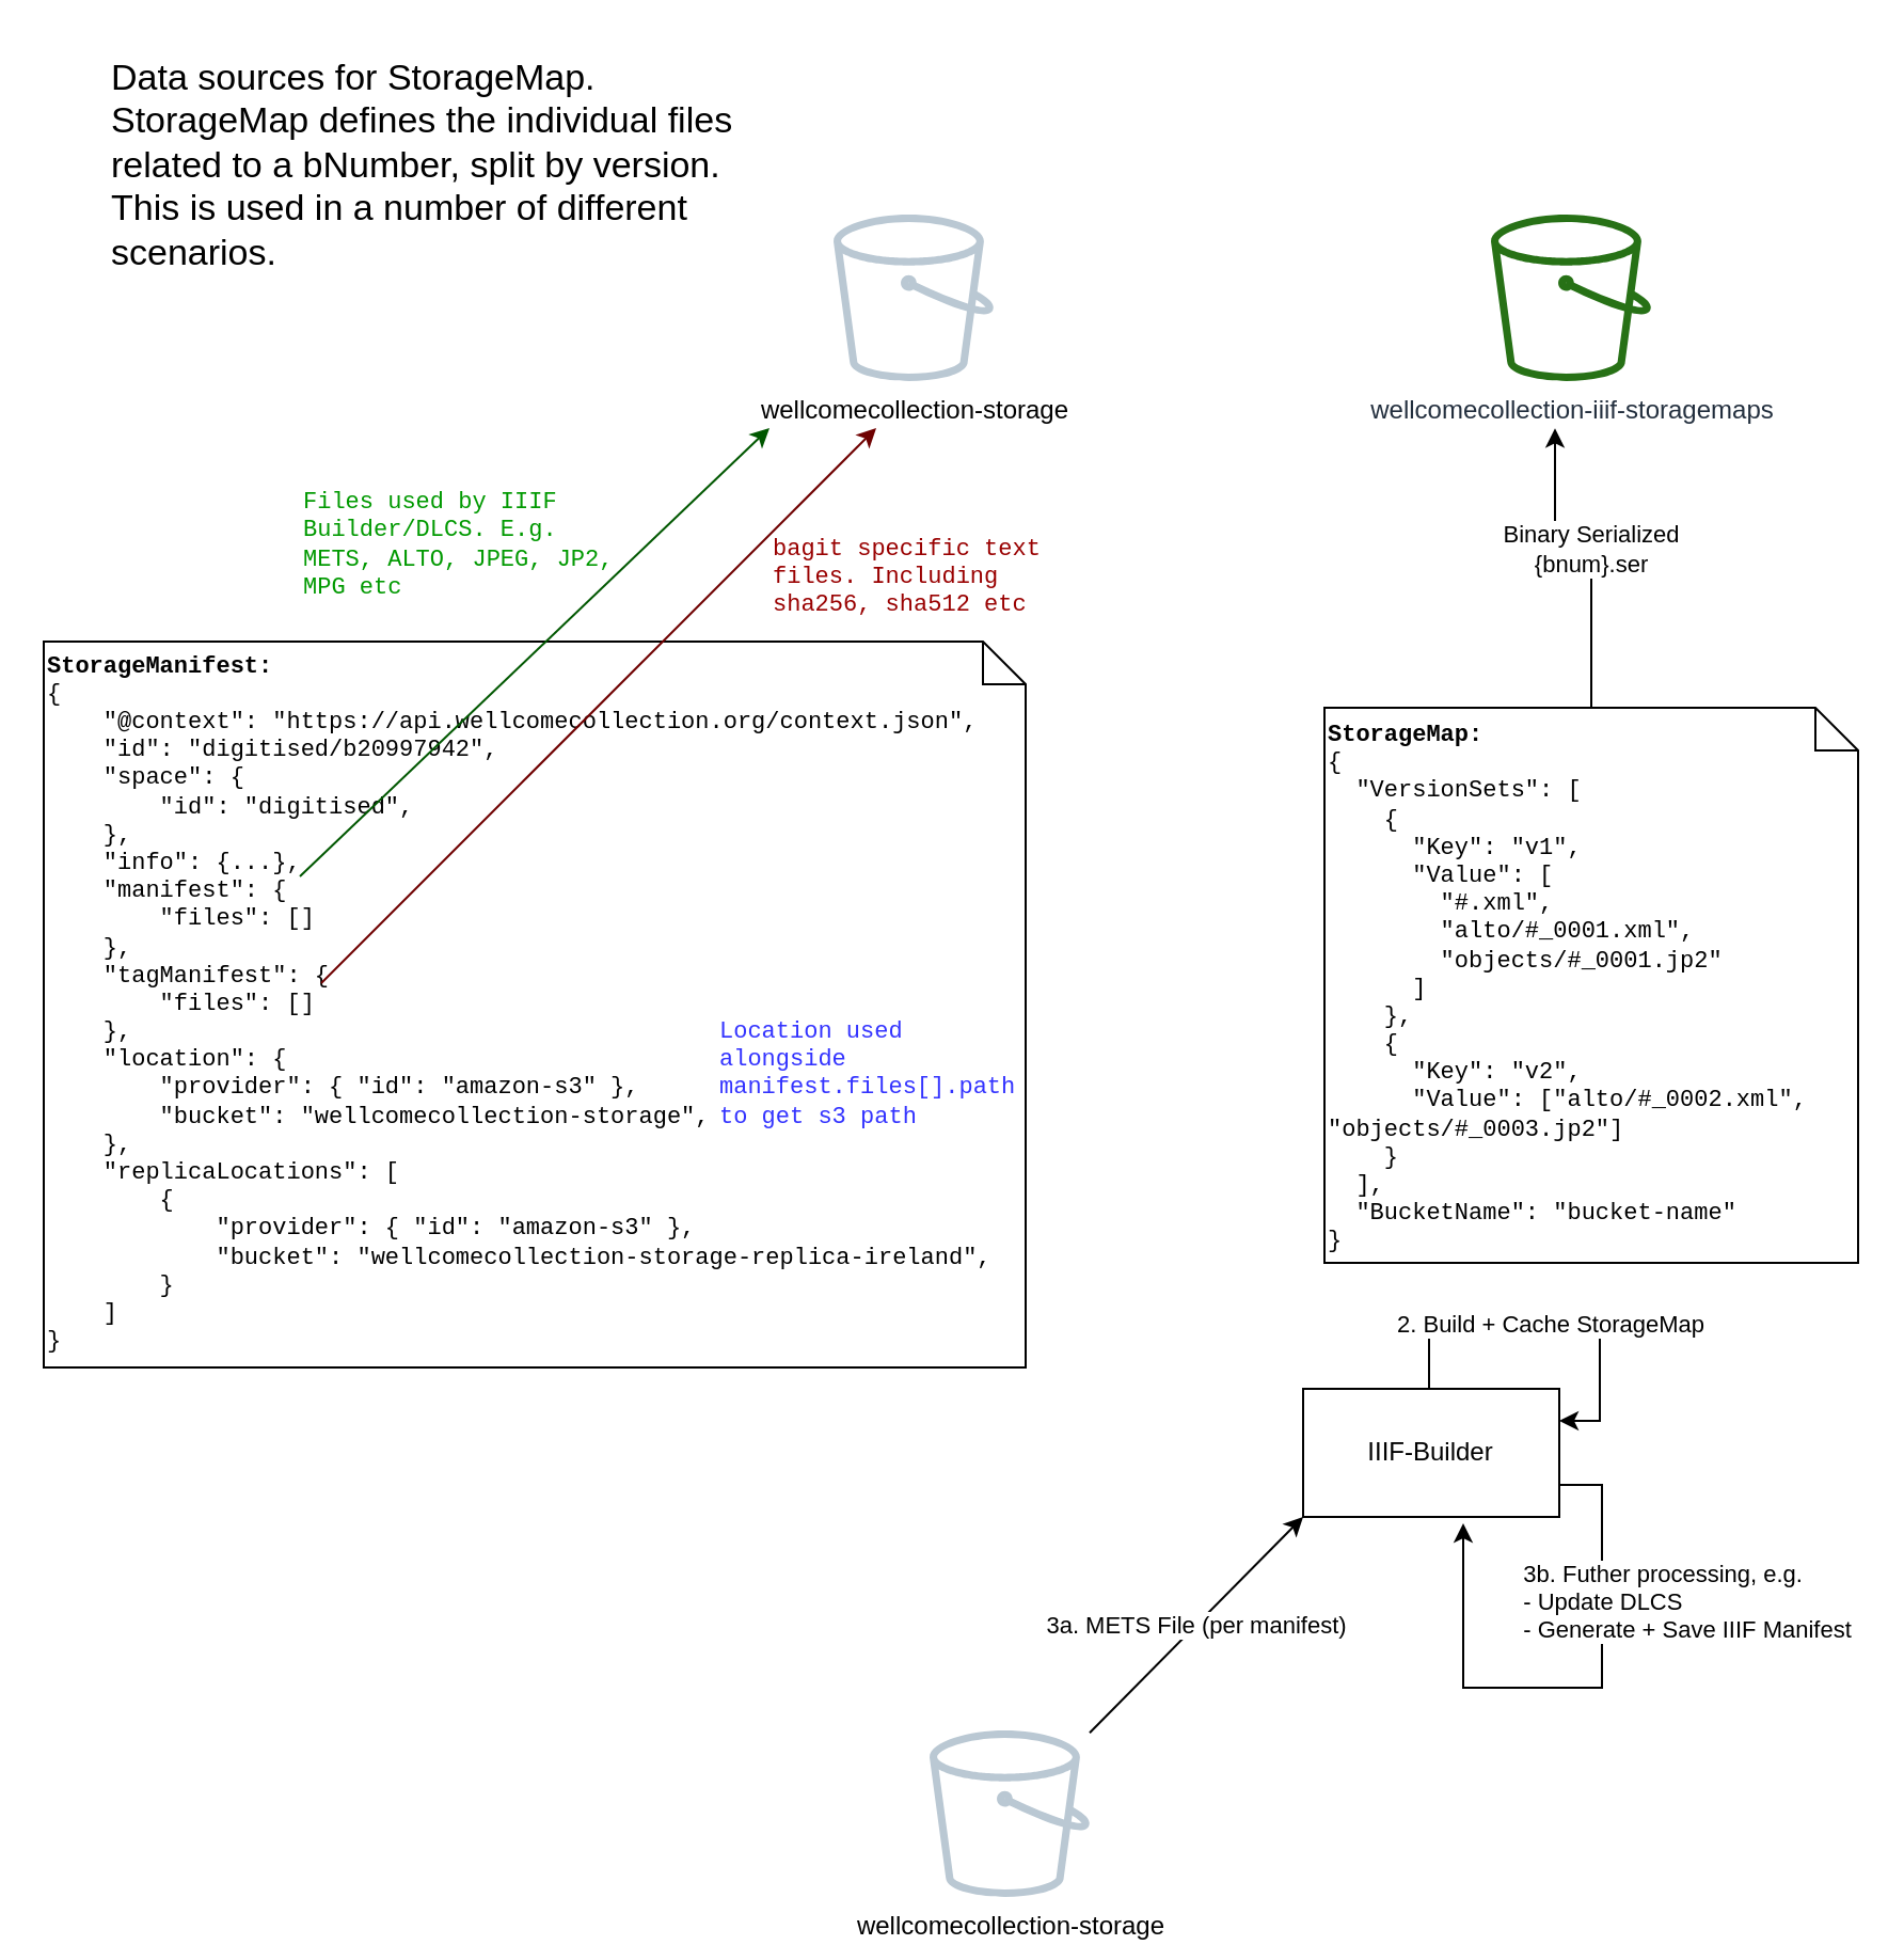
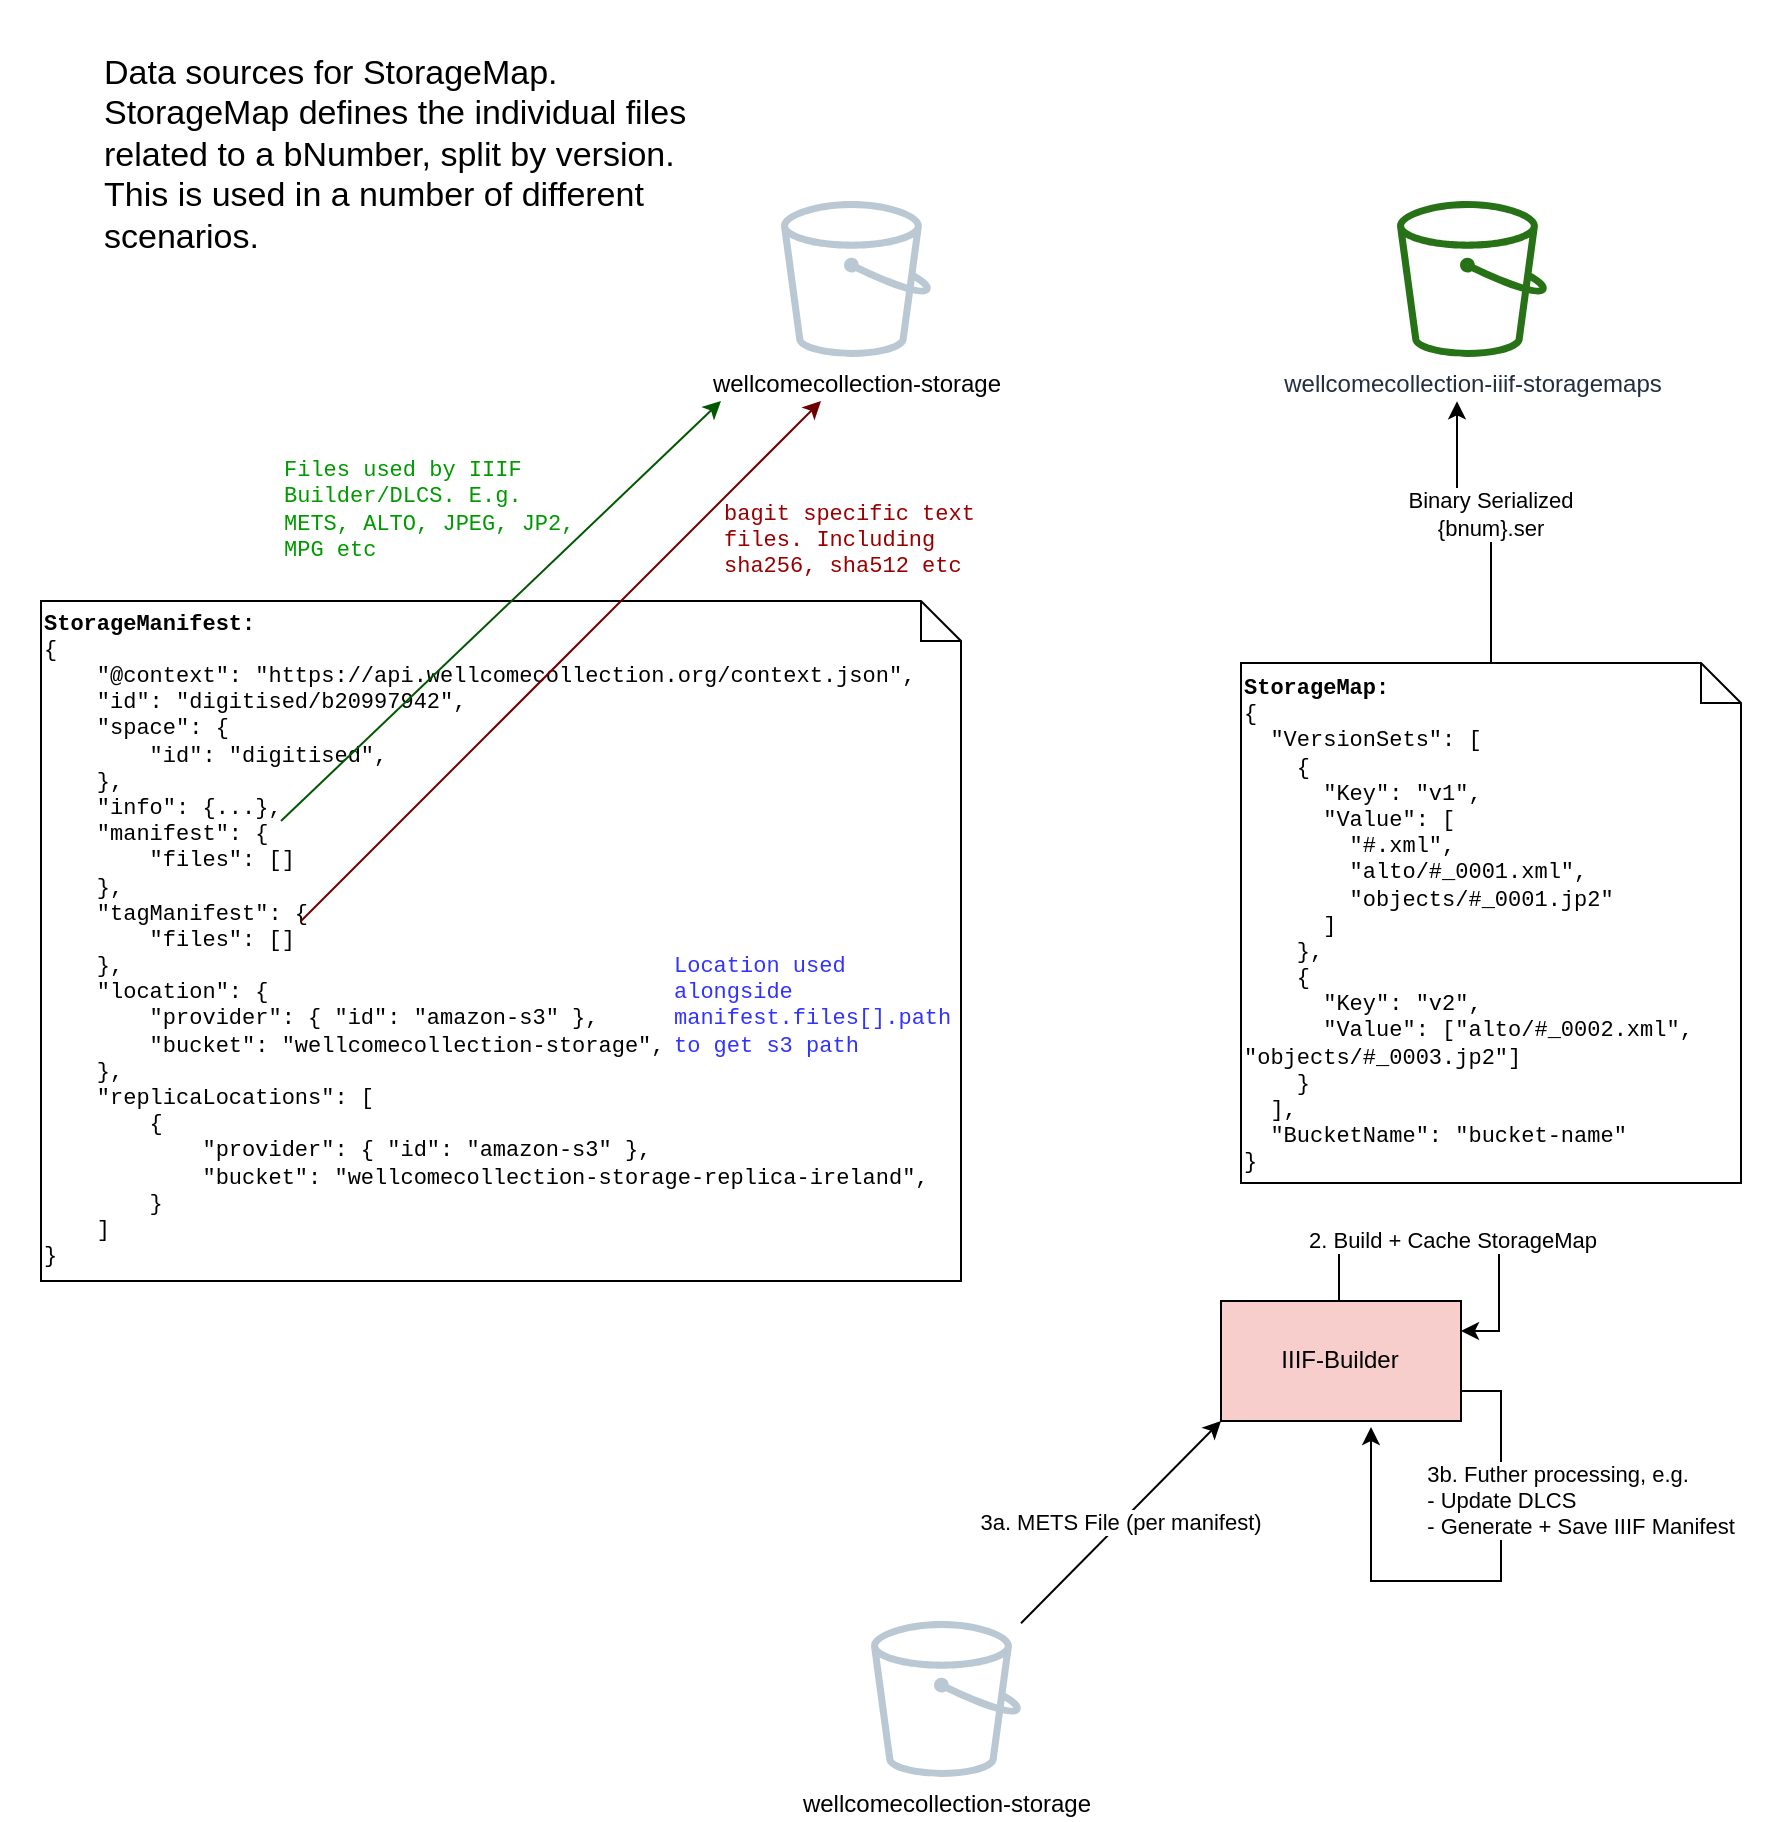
  <mxCell id="0" />
  <mxCell id="1" parent="0" />
- <mxCell id="2" value="IIIF-Builder" style="rounded=0;whiteSpace=wrap;html=1;" vertex="1" parent="1"><mxGeometry x="610" y="650" width="120" height="60" as="geometry" /></mxCell>
+ <mxCell id="2" value="IIIF-Builder" style="rounded=0;whiteSpace=wrap;html=1;fillColor=#f8cecc;" vertex="1" parent="1"><mxGeometry x="610" y="650" width="120" height="60" as="geometry" /></mxCell>
  <mxCell id="3" value="&lt;div style=&quot;font-size: 11px&quot;&gt;&lt;b&gt;StorageManifest:&lt;/b&gt;&lt;/div&gt;&lt;div style=&quot;font-size: 11px&quot;&gt;{&lt;/div&gt;&lt;div style=&quot;font-size: 11px&quot;&gt;&amp;nbsp; &amp;nbsp; &quot;@context&quot;: &quot;https://api.wellcomecollection.org/context.json&quot;,&lt;/div&gt;&lt;div style=&quot;font-size: 11px&quot;&gt;&amp;nbsp; &amp;nbsp; &quot;id&quot;: &quot;digitised/b20997942&quot;,&lt;/div&gt;&lt;div style=&quot;font-size: 11px&quot;&gt;&amp;nbsp; &amp;nbsp; &quot;space&quot;: {&lt;/div&gt;&lt;div style=&quot;font-size: 11px&quot;&gt;&amp;nbsp; &amp;nbsp; &amp;nbsp; &amp;nbsp; &quot;id&quot;: &quot;digitised&quot;,&lt;/div&gt;&lt;div style=&quot;font-size: 11px&quot;&gt;&amp;nbsp; &amp;nbsp; },&lt;/div&gt;&lt;div style=&quot;font-size: 11px&quot;&gt;&amp;nbsp; &amp;nbsp; &quot;info&quot;: {...},&lt;/div&gt;&lt;div style=&quot;font-size: 11px&quot;&gt;&amp;nbsp; &amp;nbsp; &quot;manifest&quot;: {&lt;/div&gt;&lt;div style=&quot;font-size: 11px&quot;&gt;&amp;nbsp; &amp;nbsp; &amp;nbsp; &amp;nbsp; &quot;files&quot;: []&lt;/div&gt;&lt;div style=&quot;font-size: 11px&quot;&gt;&amp;nbsp; &amp;nbsp; },&lt;/div&gt;&lt;div style=&quot;font-size: 11px&quot;&gt;&amp;nbsp; &amp;nbsp; &quot;tagManifest&quot;: {&lt;/div&gt;&lt;div style=&quot;font-size: 11px&quot;&gt;&amp;nbsp; &amp;nbsp; &amp;nbsp; &amp;nbsp; &quot;files&quot;: []&lt;/div&gt;&lt;div style=&quot;font-size: 11px&quot;&gt;&amp;nbsp; &amp;nbsp; },&lt;/div&gt;&lt;div style=&quot;font-size: 11px&quot;&gt;&amp;nbsp; &amp;nbsp; &quot;location&quot;: {&lt;/div&gt;&lt;div style=&quot;font-size: 11px&quot;&gt;&amp;nbsp; &amp;nbsp; &amp;nbsp; &amp;nbsp; &quot;provider&quot;: { &quot;id&quot;: &quot;amazon-s3&quot; },&lt;/div&gt;&lt;div style=&quot;font-size: 11px&quot;&gt;&amp;nbsp; &amp;nbsp; &amp;nbsp; &amp;nbsp; &quot;bucket&quot;: &quot;wellcomecollection-storage&quot;,&lt;/div&gt;&lt;div style=&quot;font-size: 11px&quot;&gt;&amp;nbsp; &amp;nbsp; },&lt;/div&gt;&lt;div style=&quot;font-size: 11px&quot;&gt;&amp;nbsp; &amp;nbsp; &quot;replicaLocations&quot;: [&lt;/div&gt;&lt;div style=&quot;font-size: 11px&quot;&gt;&amp;nbsp; &amp;nbsp; &amp;nbsp; &amp;nbsp; {&lt;/div&gt;&lt;div style=&quot;font-size: 11px&quot;&gt;&amp;nbsp; &amp;nbsp; &amp;nbsp; &amp;nbsp; &amp;nbsp; &amp;nbsp; &quot;provider&quot;: { &quot;id&quot;: &quot;amazon-s3&quot; },&lt;/div&gt;&lt;div style=&quot;font-size: 11px&quot;&gt;&amp;nbsp; &amp;nbsp; &amp;nbsp; &amp;nbsp; &amp;nbsp; &amp;nbsp; &quot;bucket&quot;: &quot;wellcomecollection-storage-replica-ireland&quot;,&lt;/div&gt;&lt;div style=&quot;font-size: 11px&quot;&gt;&amp;nbsp; &amp;nbsp; &amp;nbsp; &amp;nbsp; }&lt;/div&gt;&lt;div style=&quot;font-size: 11px&quot;&gt;&amp;nbsp; &amp;nbsp; ]&lt;/div&gt;&lt;div style=&quot;font-size: 11px&quot;&gt;}&lt;/div&gt;" style="shape=note;size=20;whiteSpace=wrap;html=1;align=left;fontFamily=Courier New;fontSize=11;" vertex="1" parent="1"><mxGeometry x="20" y="300" width="460" height="340" as="geometry" /></mxCell>
  <mxCell id="4" value="wellcomecollection-storage" style="outlineConnect=0;fillColor=#bac8d3;strokeColor=#23445d;dashed=0;verticalLabelPosition=bottom;verticalAlign=top;align=center;html=1;fontSize=12;fontStyle=0;aspect=fixed;pointerEvents=1;shape=mxgraph.aws4.bucket;" vertex="1" parent="1"><mxGeometry x="390" y="100" width="75" height="78" as="geometry" /></mxCell>
  <mxCell id="5" value="" style="endArrow=classic;html=1;fontFamily=Courier New;fontSize=11;fillColor=#008a00;strokeColor=#005700;" edge="1" parent="1"><mxGeometry width="50" height="50" relative="1" as="geometry"><mxPoint x="140" y="410" as="sourcePoint" /><mxPoint x="360" y="200" as="targetPoint" /></mxGeometry></mxCell>
  <mxCell id="6" value="" style="endArrow=classic;html=1;fontFamily=Courier New;fontSize=11;fillColor=#a20025;strokeColor=#6F0000;" edge="1" parent="1"><mxGeometry width="50" height="50" relative="1" as="geometry"><mxPoint x="150" y="460" as="sourcePoint" /><mxPoint x="410" y="200" as="targetPoint" /></mxGeometry></mxCell>
  <mxCell id="7" value="Files used by IIIF Builder/DLCS. E.g. METS, ALTO, JPEG, JP2, MPG etc" style="text;html=1;align=left;verticalAlign=middle;whiteSpace=wrap;rounded=0;fontFamily=Courier New;fontSize=11;fontColor=#009900;" vertex="1" parent="1"><mxGeometry x="140" y="230" width="150" height="50" as="geometry" /></mxCell>
  <mxCell id="8" value="bagit specific text files. Including sha256, sha512 etc" style="text;html=1;align=left;verticalAlign=middle;whiteSpace=wrap;rounded=0;fontFamily=Courier New;fontSize=11;fontColor=#990000;" vertex="1" parent="1"><mxGeometry x="360" y="260" width="150" height="20" as="geometry" /></mxCell>
  <mxCell id="9" value="Location used alongside manifest.files[].path to get s3 path" style="text;html=1;align=left;verticalAlign=top;whiteSpace=wrap;rounded=0;fontFamily=Courier New;fontSize=11;fontColor=#3333FF;" vertex="1" parent="1"><mxGeometry x="335" y="470" width="150" height="80" as="geometry" /></mxCell>
  <mxCell id="10" value="2. Build + Cache StorageMap" style="edgeStyle=orthogonalEdgeStyle;rounded=0;orthogonalLoop=1;jettySize=auto;html=1;exitX=0.5;exitY=0;exitDx=0;exitDy=0;entryX=1;entryY=0.25;entryDx=0;entryDy=0;fontFamily=Helvetica;fontSize=11;fontColor=#000000;" edge="1" parent="1" source="2" target="2"><mxGeometry relative="1" as="geometry"><Array as="points"><mxPoint x="669" y="620" /><mxPoint x="749" y="620" /><mxPoint x="749" y="665" /></Array></mxGeometry></mxCell>
  <mxCell id="11" value="Binary Serialized&lt;br&gt;{bnum}.ser" style="edgeStyle=orthogonalEdgeStyle;rounded=0;orthogonalLoop=1;jettySize=auto;html=1;exitX=0.5;exitY=0;exitDx=0;exitDy=0;exitPerimeter=0;entryX=0.4;entryY=1.284;entryDx=0;entryDy=0;entryPerimeter=0;fontFamily=Helvetica;fontSize=11;fontColor=#000000;" edge="1" parent="1" source="12" target="13"><mxGeometry relative="1" as="geometry" /></mxCell>
  <mxCell id="12" value="&lt;div style=&quot;font-size: 11px&quot;&gt;&lt;b&gt;StorageMap:&lt;/b&gt;&lt;br&gt;&lt;/div&gt;&lt;div style=&quot;font-size: 11px&quot;&gt;{&lt;/div&gt;&lt;div style=&quot;font-size: 11px&quot;&gt;&amp;nbsp; &quot;VersionSets&quot;: [&lt;/div&gt;&lt;div style=&quot;font-size: 11px&quot;&gt;&amp;nbsp; &amp;nbsp; {&lt;/div&gt;&lt;div style=&quot;font-size: 11px&quot;&gt;&amp;nbsp; &amp;nbsp; &amp;nbsp; &quot;Key&quot;: &quot;v1&quot;,&lt;/div&gt;&lt;div style=&quot;font-size: 11px&quot;&gt;&amp;nbsp; &amp;nbsp; &amp;nbsp; &quot;Value&quot;: [&lt;/div&gt;&lt;div style=&quot;font-size: 11px&quot;&gt;&amp;nbsp; &amp;nbsp; &amp;nbsp; &amp;nbsp; &quot;#.xml&quot;,&lt;/div&gt;&lt;div style=&quot;font-size: 11px&quot;&gt;&amp;nbsp; &amp;nbsp; &amp;nbsp; &amp;nbsp; &quot;alto/#_0001.xml&quot;,&lt;/div&gt;&lt;div style=&quot;font-size: 11px&quot;&gt;&amp;nbsp; &amp;nbsp; &amp;nbsp; &amp;nbsp; &quot;objects/#_0001.jp2&quot;&lt;/div&gt;&lt;div style=&quot;font-size: 11px&quot;&gt;&amp;nbsp; &amp;nbsp; &amp;nbsp; ]&lt;/div&gt;&lt;div style=&quot;font-size: 11px&quot;&gt;&amp;nbsp; &amp;nbsp; },&lt;/div&gt;&lt;div style=&quot;font-size: 11px&quot;&gt;&amp;nbsp; &amp;nbsp; {&lt;/div&gt;&lt;div style=&quot;font-size: 11px&quot;&gt;&amp;nbsp; &amp;nbsp; &amp;nbsp; &quot;Key&quot;: &quot;v2&quot;,&lt;/div&gt;&lt;div style=&quot;font-size: 11px&quot;&gt;&amp;nbsp; &amp;nbsp; &amp;nbsp; &quot;Value&quot;: [&quot;alto/#_0002.xml&quot;, &quot;objects/#_0003.jp2&quot;]&lt;/div&gt;&lt;div style=&quot;font-size: 11px&quot;&gt;&amp;nbsp; &amp;nbsp; }&lt;/div&gt;&lt;div style=&quot;font-size: 11px&quot;&gt;&amp;nbsp; ],&lt;/div&gt;&lt;div style=&quot;font-size: 11px&quot;&gt;&amp;nbsp; &quot;BucketName&quot;: &quot;bucket-name&quot;&lt;/div&gt;&lt;div style=&quot;font-size: 11px&quot;&gt;}&lt;/div&gt;&lt;div style=&quot;font-size: 11px&quot;&gt;&lt;br style=&quot;font-size: 11px&quot;&gt;&lt;/div&gt;" style="shape=note;size=20;whiteSpace=wrap;html=1;fontFamily=Courier New;fontSize=11;fontColor=#000000;align=left;verticalAlign=top;" vertex="1" parent="1"><mxGeometry x="620" y="331" width="250" height="260" as="geometry" /></mxCell>
  <mxCell id="13" value="wellcomecollection-iiif-storagemaps" style="outlineConnect=0;fontColor=#232F3E;gradientColor=none;fillColor=#277116;strokeColor=none;dashed=0;verticalLabelPosition=bottom;verticalAlign=top;align=center;html=1;fontSize=12;fontStyle=0;aspect=fixed;pointerEvents=1;shape=mxgraph.aws4.bucket;" vertex="1" parent="1"><mxGeometry x="698" y="100" width="75" height="78" as="geometry" /></mxCell>
  <mxCell id="14" value="wellcomecollection-storage" style="outlineConnect=0;fillColor=#bac8d3;strokeColor=#23445d;dashed=0;verticalLabelPosition=bottom;verticalAlign=top;align=center;html=1;fontSize=12;fontStyle=0;aspect=fixed;pointerEvents=1;shape=mxgraph.aws4.bucket;" vertex="1" parent="1"><mxGeometry x="435" y="810" width="75" height="78" as="geometry" /></mxCell>
  <mxCell id="15" value="&lt;font color=&quot;#000000&quot;&gt;3a. METS File (per manifest)&lt;br&gt;&lt;/font&gt;" style="endArrow=classic;html=1;fontFamily=Helvetica;fontSize=11;fontColor=#3333FF;entryX=0;entryY=1;entryDx=0;entryDy=0;" edge="1" parent="1" source="14" target="2"><mxGeometry width="50" height="50" relative="1" as="geometry"><mxPoint x="440" y="820" as="sourcePoint" /><mxPoint x="570" y="550" as="targetPoint" /></mxGeometry></mxCell>
  <mxCell id="16" value="Data sources for StorageMap.&lt;br&gt;StorageMap defines the individual files related to a bNumber, split by version. This is used in a number of different scenarios." style="text;html=1;strokeColor=none;fillColor=none;align=left;verticalAlign=top;whiteSpace=wrap;rounded=0;fontFamily=Helvetica;fontSize=17;fontColor=#000000;" vertex="1" parent="1"><mxGeometry x="50" y="20" width="300" height="110" as="geometry" /></mxCell>
  <mxCell id="17" value="&lt;div style=&quot;text-align: left&quot;&gt;&lt;span style=&quot;font-family: &amp;#34;helvetica&amp;#34;&quot;&gt;3b. Futher processing, e.g.&lt;/span&gt;&lt;/div&gt;&lt;div style=&quot;color: rgb(0 , 0 , 0) ; font-family: &amp;#34;helvetica&amp;#34; ; font-size: 11px ; font-style: normal ; font-weight: 400 ; letter-spacing: normal ; text-indent: 0px ; text-transform: none ; word-spacing: 0px ; text-align: left&quot;&gt;- Update DLCS&lt;/div&gt;&lt;div style=&quot;color: rgb(0 , 0 , 0) ; font-family: &amp;#34;helvetica&amp;#34; ; font-size: 11px ; font-style: normal ; font-weight: 400 ; letter-spacing: normal ; text-indent: 0px ; text-transform: none ; word-spacing: 0px ; text-align: left&quot;&gt;- Generate + Save IIIF Manifest&lt;/div&gt;" style="edgeStyle=orthogonalEdgeStyle;rounded=0;orthogonalLoop=1;jettySize=auto;html=1;exitX=1;exitY=0.75;exitDx=0;exitDy=0;entryX=0.625;entryY=1.05;entryDx=0;entryDy=0;entryPerimeter=0;fontFamily=Helvetica;fontSize=11;fontColor=#000000;" edge="1" parent="1" source="2" target="2"><mxGeometry x="-0.416" y="40" relative="1" as="geometry"><Array as="points"><mxPoint x="750" y="695" /><mxPoint x="750" y="790" /><mxPoint x="685" y="790" /></Array><mxPoint as="offset" /></mxGeometry></mxCell>
